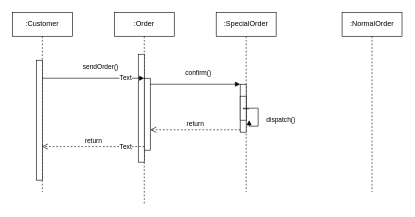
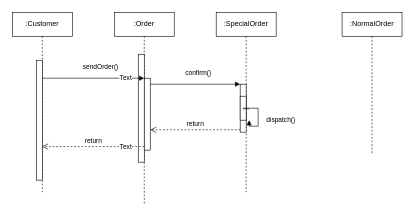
  <mxCell id="0" />
  <mxCell id="1" parent="0" />
  <mxCell id="2" value=":Customer" style="shape=umlLifeline;perimeter=lifelinePerimeter;whiteSpace=wrap;html=1;container=1;collapsible=0;recursiveResize=0;outlineConnect=0;" vertex="1" parent="1"><mxGeometry x="20" y="20" width="100" height="300" as="geometry" /></mxCell>
  <mxCell id="3" value="" style="html=1;points=[];perimeter=orthogonalPerimeter;" vertex="1" parent="2"><mxGeometry x="40" y="80" width="10" height="200" as="geometry" /></mxCell>
  <mxCell id="4" value=":Order" style="shape=umlLifeline;perimeter=lifelinePerimeter;whiteSpace=wrap;html=1;container=1;collapsible=0;recursiveResize=0;outlineConnect=0;size=40;" vertex="1" parent="1"><mxGeometry x="190" y="20" width="100" height="320" as="geometry" /></mxCell>
  <mxCell id="5" value="" style="html=1;points=[];perimeter=orthogonalPerimeter;" vertex="1" parent="4"><mxGeometry x="40" y="70" width="10" height="180" as="geometry" /></mxCell>
  <mxCell id="6" value="" style="html=1;points=[];perimeter=orthogonalPerimeter;" vertex="1" parent="4"><mxGeometry x="50" y="110" width="10" height="120" as="geometry" /></mxCell>
  <mxCell id="7" value=":SpecialOrder" style="shape=umlLifeline;perimeter=lifelinePerimeter;whiteSpace=wrap;html=1;container=1;collapsible=0;recursiveResize=0;outlineConnect=0;" vertex="1" parent="1"><mxGeometry x="360" y="20" width="100" height="300" as="geometry" /></mxCell>
- <mxCell id="8" value=":NormalOrder" style="shape=umlLifeline;perimeter=lifelinePerimeter;whiteSpace=wrap;html=1;container=1;collapsible=0;recursiveResize=0;outlineConnect=0;" vertex="1" parent="1"><mxGeometry x="570" y="20" width="100" height="300" as="geometry" /></mxCell>
+ <mxCell id="8" value=":NormalOrder" style="shape=umlLifeline;perimeter=lifelinePerimeter;whiteSpace=wrap;html=1;container=1;collapsible=0;recursiveResize=0;outlineConnect=0;" vertex="1" parent="1"><mxGeometry x="570" y="20" width="100" height="235" as="geometry" /></mxCell>
  <mxCell id="9" value="sendOrder()" style="html=1;verticalAlign=bottom;endArrow=block;entryX=0;entryY=0;" edge="1" target="6" parent="1" source="2"><mxGeometry x="0.128" y="10" relative="1" as="geometry"><mxPoint x="160" y="130" as="sourcePoint" /><mxPoint x="1" as="offset" /></mxGeometry></mxCell>
  <mxCell id="10" value="Text" style="edgeLabel;html=1;align=center;verticalAlign=middle;resizable=0;points=[];" vertex="1" connectable="0" parent="9"><mxGeometry x="0.626" y="1" relative="1" as="geometry"><mxPoint as="offset" /></mxGeometry></mxCell>
  <mxCell id="11" value="return" style="html=1;verticalAlign=bottom;endArrow=open;dashed=1;endSize=8;exitX=0;exitY=0.95;" edge="1" source="6" parent="1" target="2"><mxGeometry relative="1" as="geometry"><mxPoint x="160" y="206" as="targetPoint" /></mxGeometry></mxCell>
  <mxCell id="12" value="Text" style="edgeLabel;html=1;align=center;verticalAlign=middle;resizable=0;points=[];" vertex="1" connectable="0" parent="11"><mxGeometry x="-0.626" y="1" relative="1" as="geometry"><mxPoint as="offset" /></mxGeometry></mxCell>
  <mxCell id="13" value="" style="html=1;points=[];perimeter=orthogonalPerimeter;" vertex="1" parent="1"><mxGeometry x="400" y="140" width="10" height="80" as="geometry" /></mxCell>
  <mxCell id="14" value="confirm()" style="html=1;verticalAlign=bottom;endArrow=block;entryX=0;entryY=0;" edge="1" target="13" parent="1"><mxGeometry x="0.067" y="10" relative="1" as="geometry"><mxPoint x="250" y="140" as="sourcePoint" /><mxPoint as="offset" /></mxGeometry></mxCell>
  <mxCell id="15" value="return" style="html=1;verticalAlign=bottom;endArrow=open;dashed=1;endSize=8;exitX=0;exitY=0.95;" edge="1" source="13" parent="1"><mxGeometry relative="1" as="geometry"><mxPoint x="250" y="216" as="targetPoint" /></mxGeometry></mxCell>
  <mxCell id="16" value="" style="html=1;points=[];perimeter=orthogonalPerimeter;" vertex="1" parent="1"><mxGeometry x="400" y="160" width="10" height="40" as="geometry" /></mxCell>
  <mxCell id="17" value="dispatch()&lt;br&gt;" style="edgeStyle=orthogonalEdgeStyle;html=1;align=left;spacingLeft=2;endArrow=block;rounded=0;exitX=1.5;exitY=0.513;exitDx=0;exitDy=0;exitPerimeter=0;" edge="1" parent="1" source="13"><mxGeometry x="0.231" y="10" relative="1" as="geometry"><mxPoint x="405" y="140" as="sourcePoint" /><Array as="points"><mxPoint x="405" y="181" /><mxPoint x="405" y="180" /><mxPoint x="430" y="180" /><mxPoint x="430" y="210" /><mxPoint x="415" y="210" /></Array><mxPoint x="415" y="200" as="targetPoint" /><mxPoint as="offset" /></mxGeometry></mxCell>
